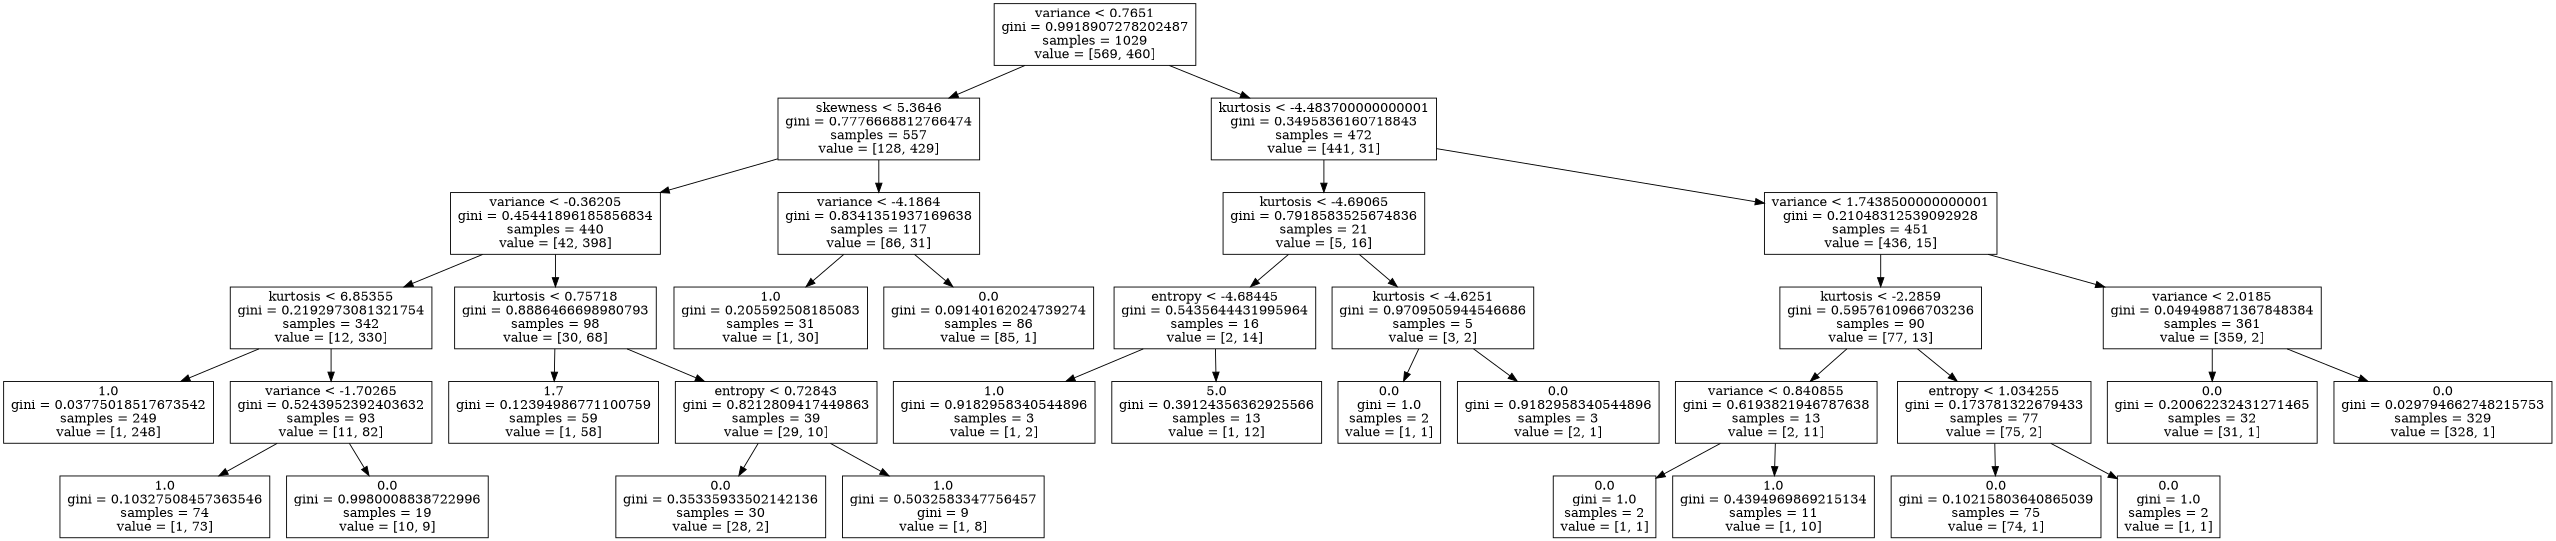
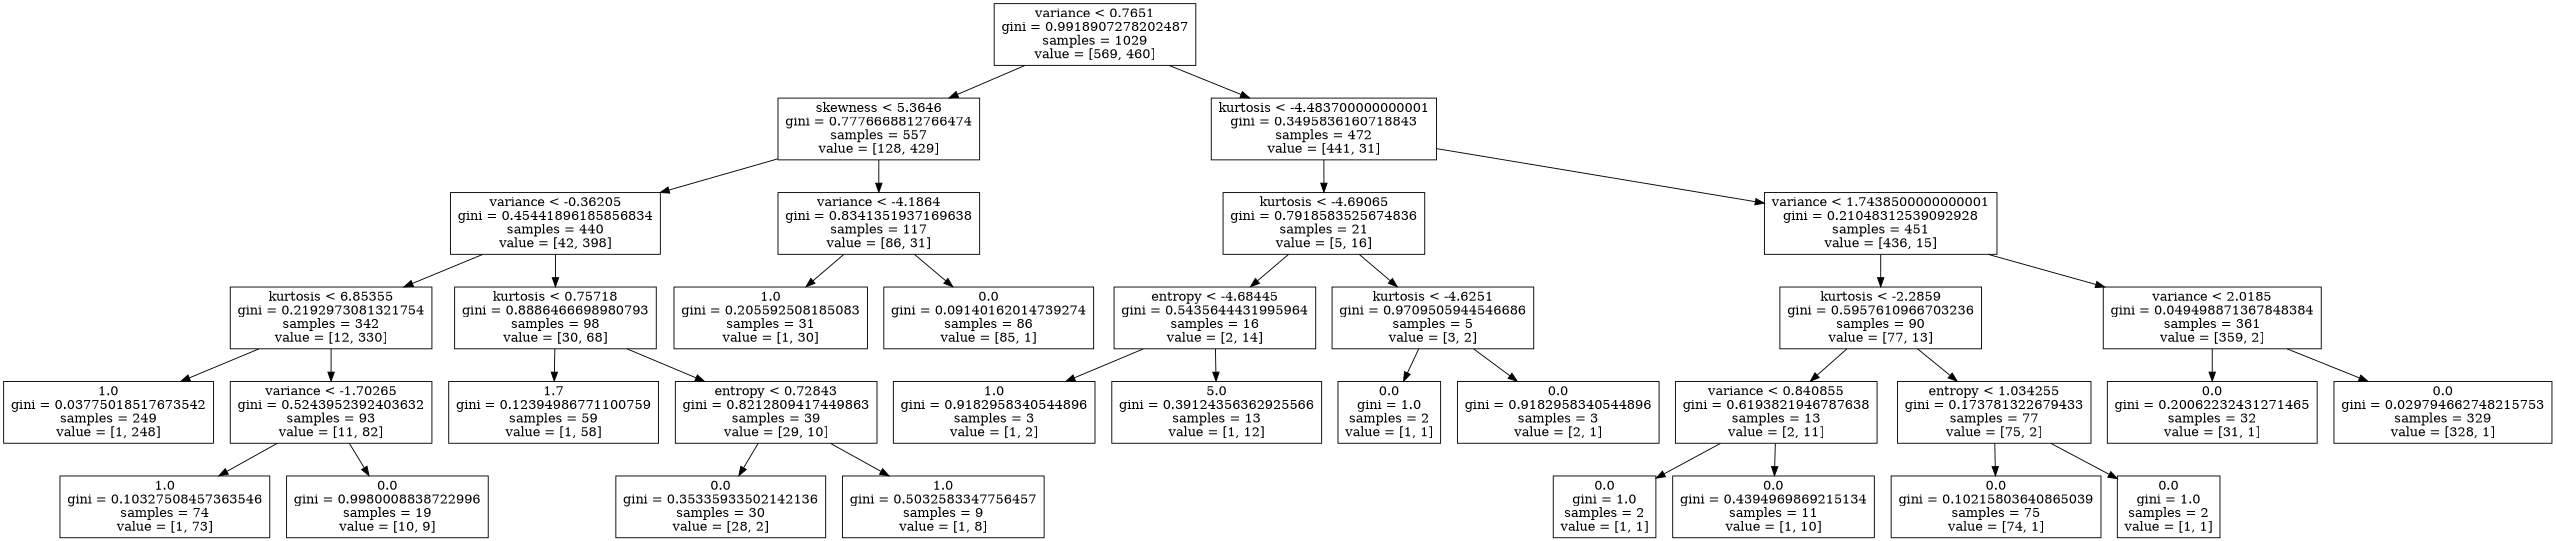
  digraph {
    node [shape=box]
    n1 [label="variance < 0.7651\ngini = 0.9918907278202487\nsamples = 1029\nvalue = [569, 460]"]
    n2 [label="skewness < 5.3646\ngini = 0.7776668812766474\nsamples = 557\nvalue = [128, 429]"]
    n3 [label="kurtosis < -4.483700000000001\ngini = 0.3495836160718843\nsamples = 472\nvalue = [441, 31]"]
    n4 [label="variance < -0.36205\ngini = 0.45441896185856834\nsamples = 440\nvalue = [42, 398]"]
    n5 [label="variance < -4.1864\ngini = 0.8341351937169638\nsamples = 117\nvalue = [86, 31]"]
    n6 [label="kurtosis < -4.69065\ngini = 0.7918583525674836\nsamples = 21\nvalue = [5, 16]"]
    n7 [label="variance < 1.7438500000000001\ngini = 0.21048312539092928\nsamples = 451\nvalue = [436, 15]"]
    n8 [label="kurtosis < 6.85355\ngini = 0.2192973081321754\nsamples = 342\nvalue = [12, 330]"]
    n9 [label="kurtosis < 0.75718\ngini = 0.8886466698980793\nsamples = 98\nvalue = [30, 68]"]
    n10 [label="1.0\ngini = 0.205592508185083\nsamples = 31\nvalue = [1, 30]"]
-   n11 [label="0.0\ngini = 0.09140162024739274\nsamples = 86\nvalue = [85, 1]"]
+   n11 [label="0.0\ngini = 0.09140162014739274\nsamples = 86\nvalue = [85, 1]"]
    n12 [label="1.0\ngini = 0.03775018517673542\nsamples = 249\nvalue = [1, 248]"]
    n13 [label="variance < -1.70265\ngini = 0.5243952392403632\nsamples = 93\nvalue = [11, 82]"]
    n14 [label="1.7\ngini = 0.12394986771100759\nsamples = 59\nvalue = [1, 58]"]
    n15 [label="entropy < 0.72843\ngini = 0.8212809417449863\nsamples = 39\nvalue = [29, 10]"]
    n16 [label="1.0\ngini = 0.10327508457363546\nsamples = 74\nvalue = [1, 73]"]
    n17 [label="0.0\ngini = 0.9980008838722996\nsamples = 19\nvalue = [10, 9]"]
    n18 [label="0.0\ngini = 0.35335933502142136\nsamples = 30\nvalue = [28, 2]"]
-   n19 [label="1.0\ngini = 0.5032583347756457\ngini = 9\nvalue = [1, 8]"]
+   n19 [label="1.0\ngini = 0.5032583347756457\nsamples = 9\nvalue = [1, 8]"]
    n20 [label="entropy < -4.68445\ngini = 0.5435644431995964\nsamples = 16\nvalue = [2, 14]"]
    n21 [label="kurtosis < -4.6251\ngini = 0.9709505944546686\nsamples = 5\nvalue = [3, 2]"]
    n22 [label="kurtosis < -2.2859\ngini = 0.5957610966703236\nsamples = 90\nvalue = [77, 13]"]
    n23 [label="variance < 2.0185\ngini = 0.049498871367848384\nsamples = 361\nvalue = [359, 2]"]
    n24 [label="1.0\ngini = 0.9182958340544896\nsamples = 3\nvalue = [1, 2]"]
    n25 [label="5.0\ngini = 0.39124356362925566\nsamples = 13\nvalue = [1, 12]"]
    n26 [label="0.0\ngini = 1.0\nsamples = 2\nvalue = [1, 1]"]
    n27 [label="0.0\ngini = 0.9182958340544896\nsamples = 3\nvalue = [2, 1]"]
    n28 [label="variance < 0.840855\ngini = 0.6193821946787638\nsamples = 13\nvalue = [2, 11]"]
    n29 [label="entropy < 1.034255\ngini = 0.173781322679433\nsamples = 77\nvalue = [75, 2]"]
    n30 [label="0.0\ngini = 0.20062232431271465\nsamples = 32\nvalue = [31, 1]"]
    n31 [label="0.0\ngini = 0.029794662748215753\nsamples = 329\nvalue = [328, 1]"]
    n32 [label="0.0\ngini = 1.0\nsamples = 2\nvalue = [1, 1]"]
-   n33 [label="1.0\ngini = 0.4394969869215134\nsamples = 11\nvalue = [1, 10]"]
+   n33 [label="0.0\ngini = 0.4394969869215134\nsamples = 11\nvalue = [1, 10]"]
    n34 [label="0.0\ngini = 0.10215803640865039\nsamples = 75\nvalue = [74, 1]"]
    n35 [label="0.0\ngini = 1.0\nsamples = 2\nvalue = [1, 1]"]
    n1 -> n2
    n1 -> n3
    n2 -> n4
    n2 -> n5
    n3 -> n6
    n3 -> n7
    n4 -> n8
    n4 -> n9
    n5 -> n10
    n5 -> n11
    n6 -> n20
    n6 -> n21
    n7 -> n22
    n7 -> n23
    n8 -> n12
    n8 -> n13
    n9 -> n14
    n9 -> n15
    n13 -> n16
    n13 -> n17
    n15 -> n18
    n15 -> n19
    n20 -> n24
    n20 -> n25
    n21 -> n26
    n21 -> n27
    n22 -> n28
    n22 -> n29
    n23 -> n30
    n23 -> n31
    n28 -> n32
    n28 -> n33
    n29 -> n34
    n29 -> n35
  }
